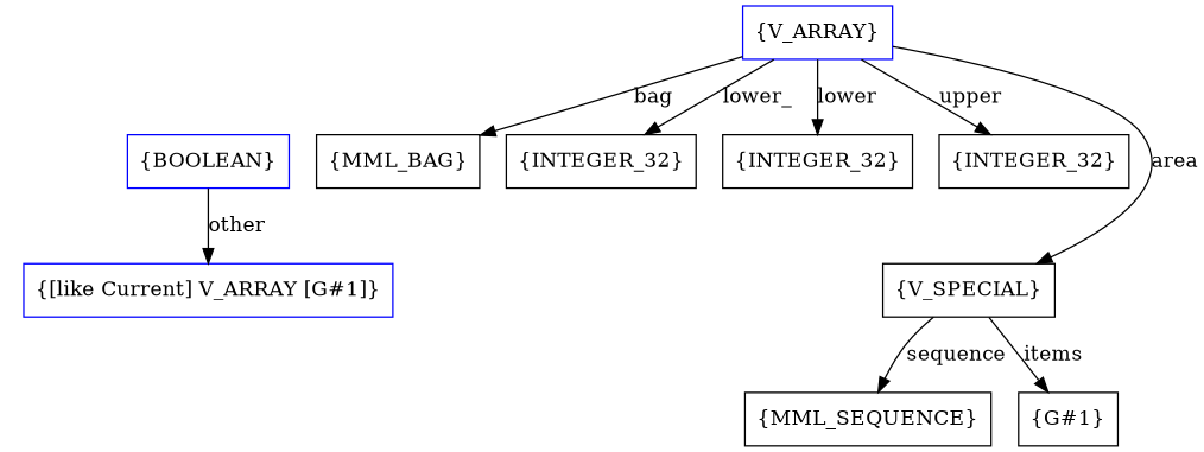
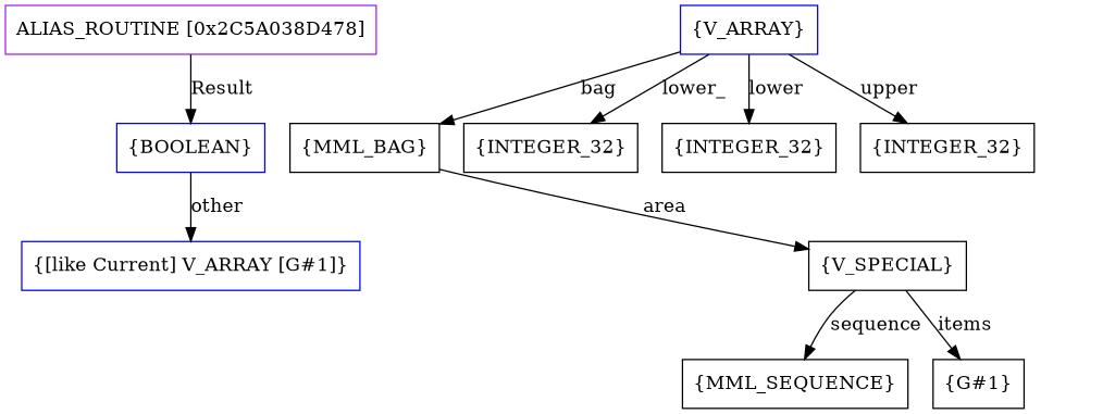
  digraph {
    node [shape=box]
+   n1 [color=purple label=<ALIAS_ROUTINE [0x2C5A038D478]>]
    n2 [color=blue label=<{BOOLEAN}>]
    n3 [color=blue label=<{V_ARRAY}>]
    n4 [label=<{MML_BAG}>]
    n5 [label=<{INTEGER_32}>]
    n6 [label=<{INTEGER_32}>]
    n7 [label=<{INTEGER_32}>]
    n8 [label=<{V_SPECIAL}>]
    n9 [color=blue label=<{[like Current] V_ARRAY [G#1]}>]
    n10 [label=<{MML_SEQUENCE}>]
    n11 [label=<{G#1}>]
+   n1 -> n2 [label=<Result>]
    n2 -> n9 [label=<other>]
    n3 -> n4 [label=<bag>]
    n3 -> n5 [label=<lower_>]
    n3 -> n6 [label=<lower>]
    n3 -> n7 [label=<upper>]
-   n3 -> n8 [label=<area>]
+   n4 -> n8 [label=<area>]
    n8 -> n10 [label=<sequence>]
    n8 -> n11 [label=<items>]
  }
